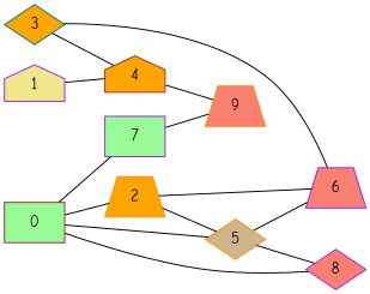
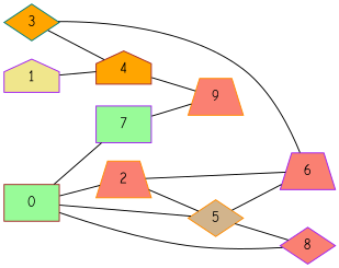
  graph {
    fontname="Comic Neue"
    rankdir=LR
    node [color=purple fillcolor=salmon fontname="Comic Neue" shape=trapezium style=filled]
    edge [fontname="Comic Neue"]
    0 [color=brown fillcolor=palegreen shape=box]
-   2 [color=darkorange fillcolor=orange]
+   2 [color=darkorange]
    5 [color=darkorange fillcolor=tan shape=diamond]
    8 [shape=diamond]
    7 [fillcolor=palegreen shape=box]
    6
    9 [color=darkorange]
    1 [fillcolor=khaki shape=house]
    4 [color=brown fillcolor=orange shape=house]
    3 [color=teal fillcolor=orange shape=diamond]
    0 -- 2
    0 -- 5
    0 -- 8
    0 -- 7
    2 -- 5
    2 -- 6
    5 -- 8
    5 -- 6
    7 -- 9
    1 -- 4
    4 -- 9
    3 -- 6
    3 -- 4
  }
